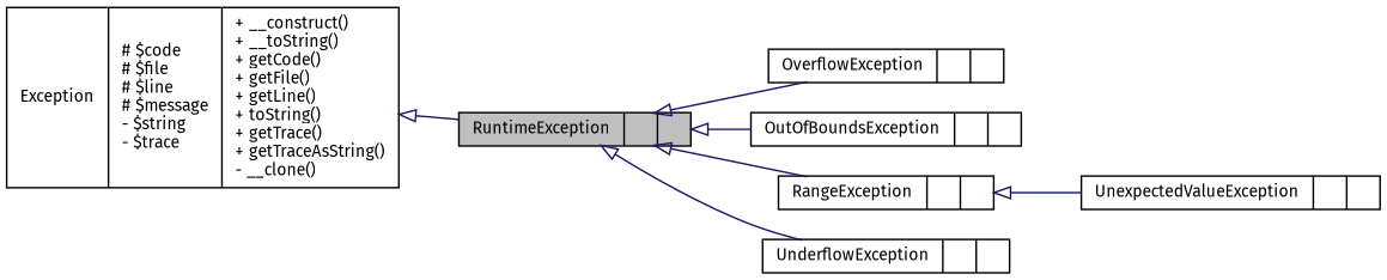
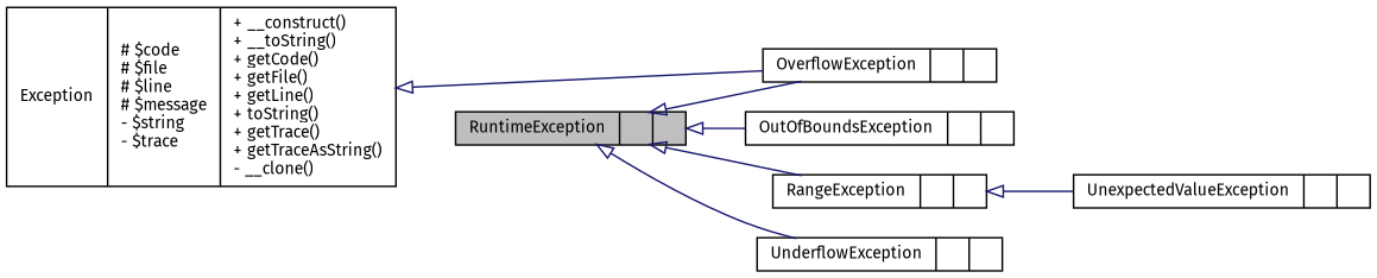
  digraph {
    fontname="Fira Sans"
    rankdir=LR
    node [color=black fillcolor=white fontname="Fira Sans" fontsize=10 shape=record style=filled]
    edge [arrowtail=onormal color=midnightblue dir=back fontname="Fira Sans" fontsize=10 labelfontname=Helvetica labelfontsize=10 style=solid]
    n1 [fillcolor=grey75 fontcolor=black height=0.2 label="{RuntimeException\n||}" width=0.4]
    n2 [height=0.2 label="{OutOfBoundsException\n||}" width=0.4]
    n3 [height=0.2 label="{OverflowException\n||}" width=0.4]
    n4 [height=0.2 label="{RangeException\n||}" width=0.4]
    n5 [height=0.2 label="{UnderflowException\n||}" width=0.4]
    n6 [height=0.2 label="{UnexpectedValueException\n||}" width=0.4]
    n7 [height=0.2 label="{Exception\n|# $code\l# $file\l# $line\l# $message\l- $string\l- $trace\l|+ __construct()\l+ __toString()\l+ getCode()\l+ getFile()\l+ getLine()\l+ toString()\l+ getTrace()\l+ getTraceAsString()\l- __clone()\l}" width=0.4]
    n1 -> n2
    n1 -> n3
    n1 -> n4
    n1 -> n5
    n4 -> n6
-   n7 -> n1
+   n7 -> n3
  }
